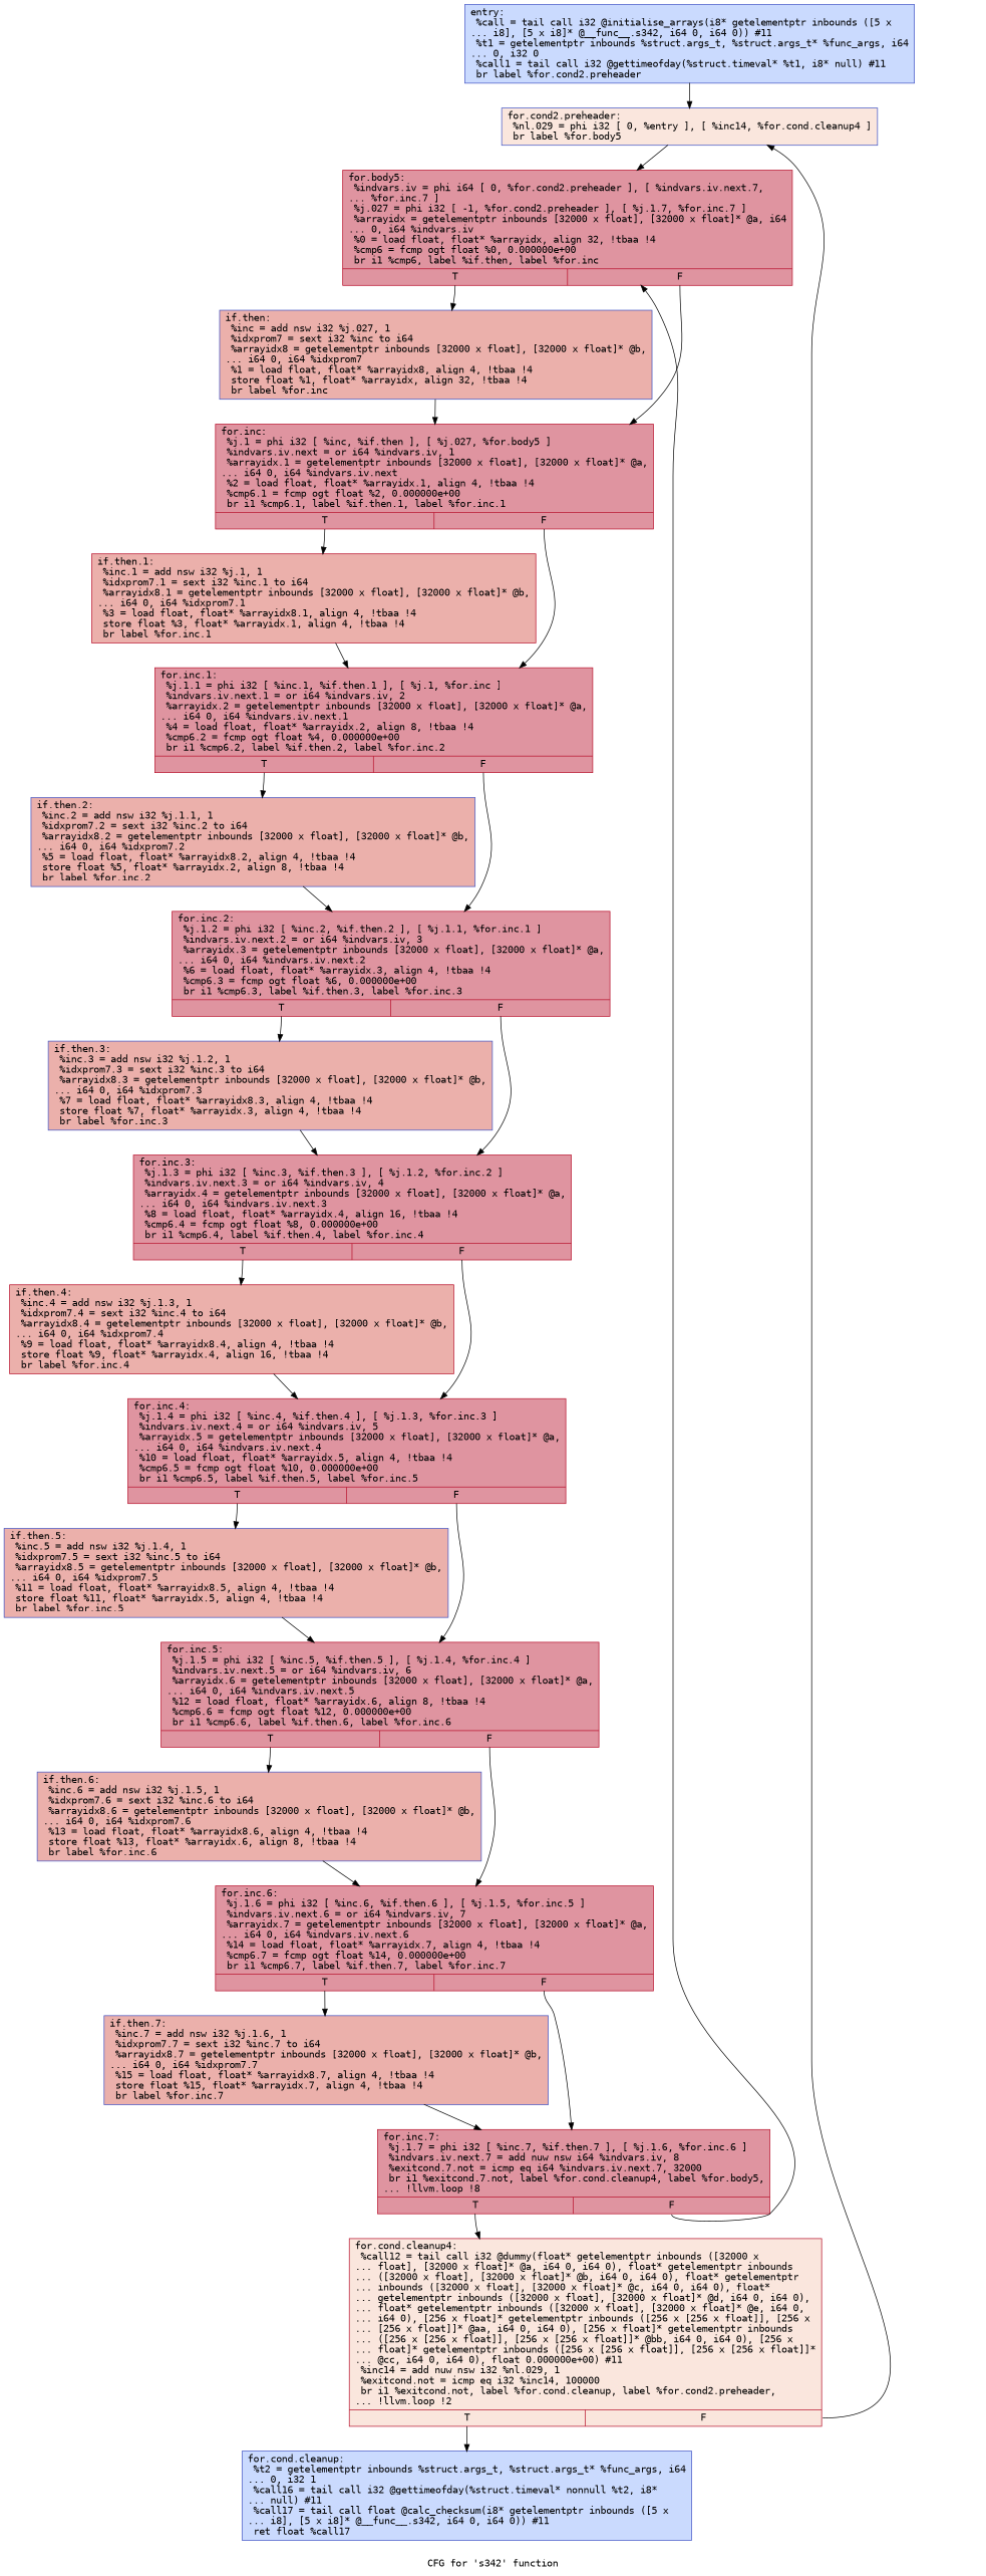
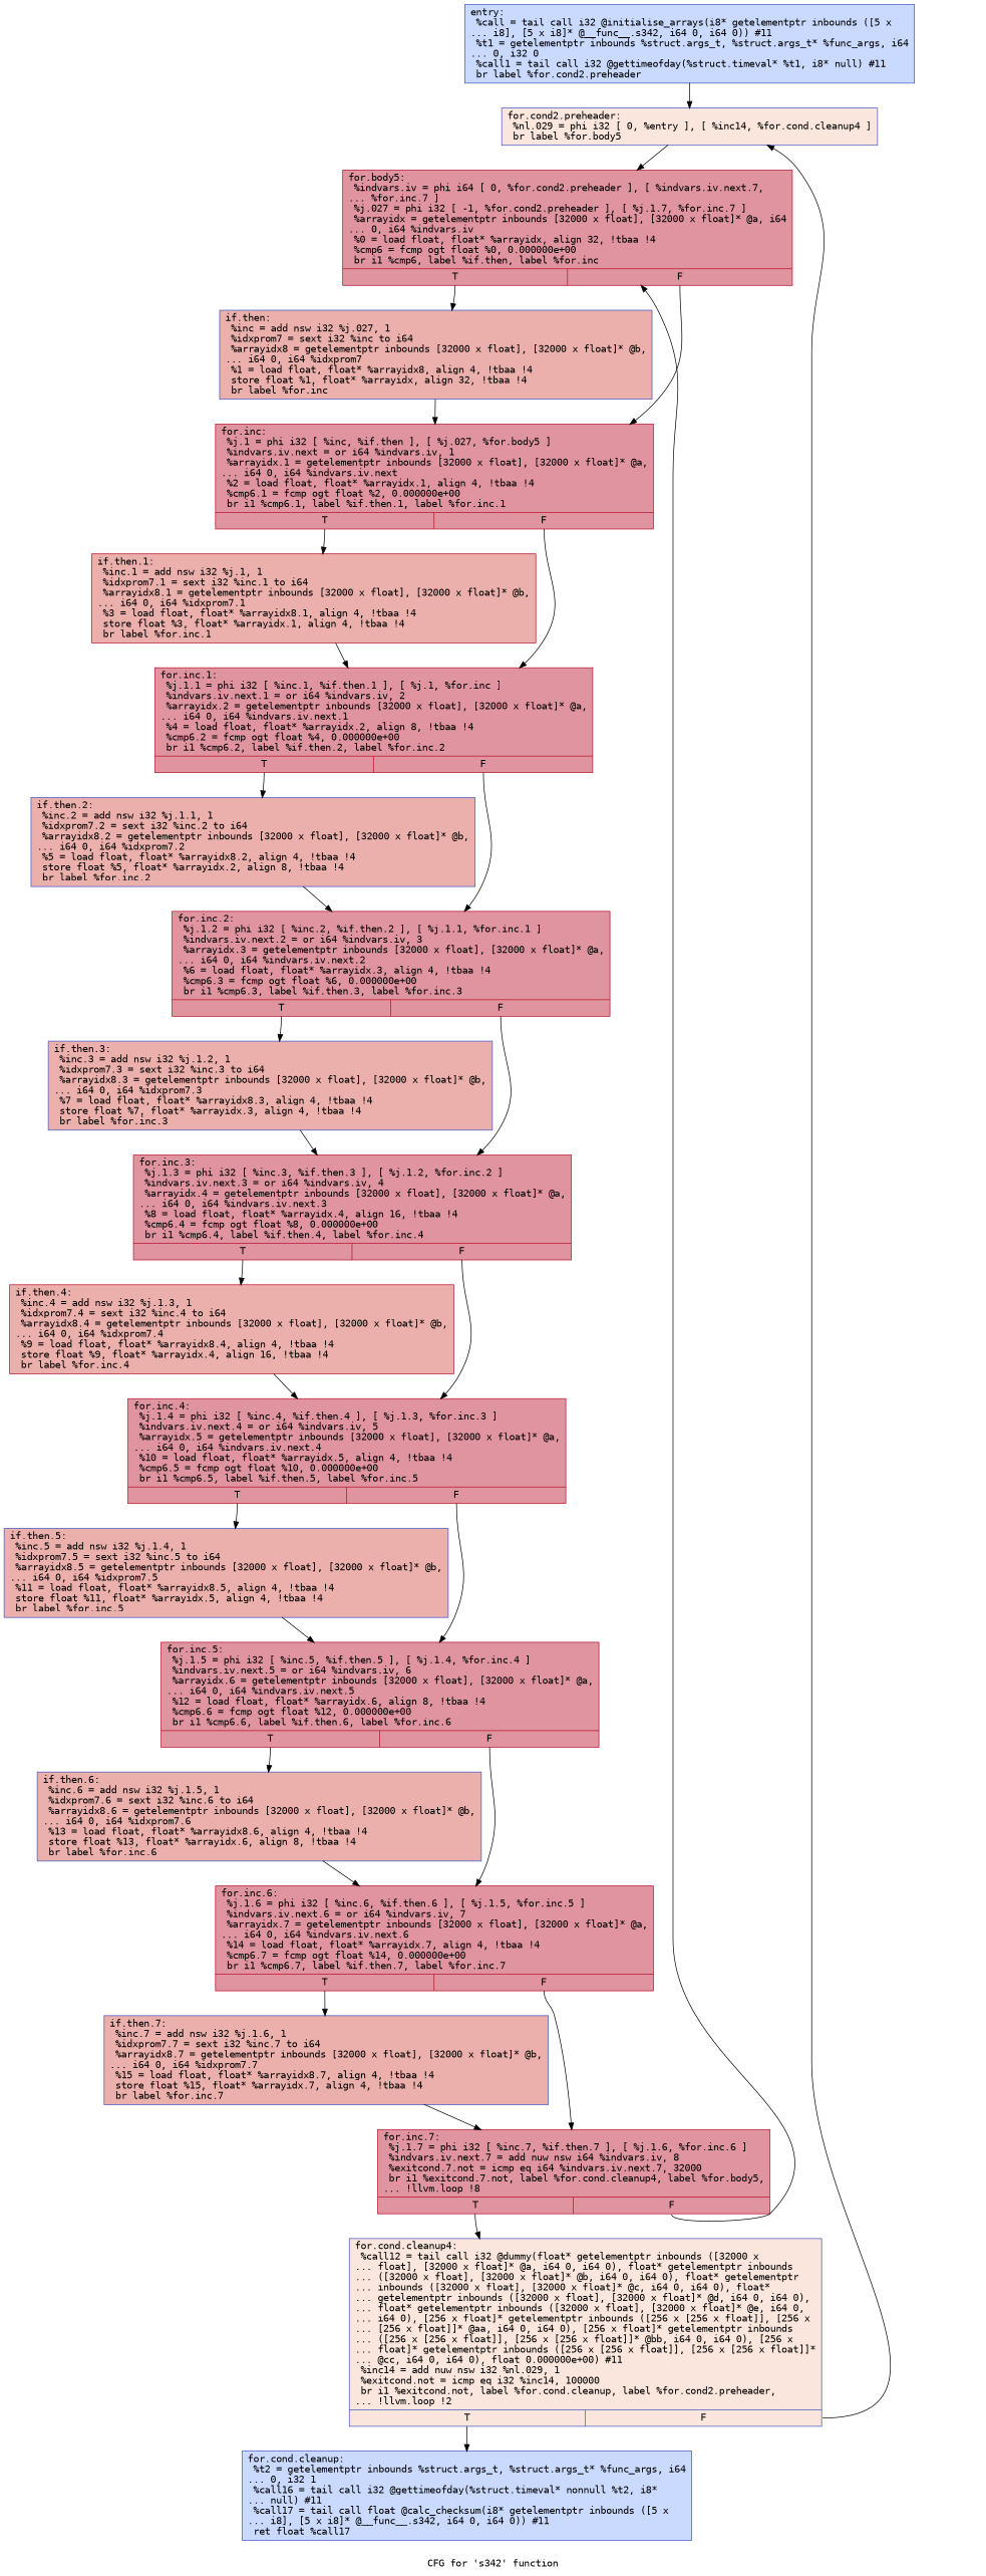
  digraph {
    fontname="DejaVu Sans Mono"
    label="CFG for 's342' function"
    node [color="#b70d28ff" fillcolor="#b70d2870" fontname="DejaVu Sans Mono" shape=record style=filled]
    edge [fontname="DejaVu Sans Mono"]
    n1 [color="#3d50c3ff" fillcolor="#88abfd70" label="{entry:\l  %call = tail call i32 @initialise_arrays(i8* getelementptr inbounds ([5 x\l... i8], [5 x i8]* @__func__.s342, i64 0, i64 0)) #11\l  %t1 = getelementptr inbounds %struct.args_t, %struct.args_t* %func_args, i64\l... 0, i32 0\l  %call1 = tail call i32 @gettimeofday(%struct.timeval* %t1, i8* null) #11\l  br label %for.cond2.preheader\l}"]
    n2 [color="#3d50c3ff" fillcolor="#f3c7b170" label="{for.cond2.preheader:                              \l  %nl.029 = phi i32 [ 0, %entry ], [ %inc14, %for.cond.cleanup4 ]\l  br label %for.body5\l}"]
    n3 [label="{for.body5:                                        \l  %indvars.iv = phi i64 [ 0, %for.cond2.preheader ], [ %indvars.iv.next.7,\l... %for.inc.7 ]\l  %j.027 = phi i32 [ -1, %for.cond2.preheader ], [ %j.1.7, %for.inc.7 ]\l  %arrayidx = getelementptr inbounds [32000 x float], [32000 x float]* @a, i64\l... 0, i64 %indvars.iv\l  %0 = load float, float* %arrayidx, align 32, !tbaa !4\l  %cmp6 = fcmp ogt float %0, 0.000000e+00\l  br i1 %cmp6, label %if.then, label %for.inc\l|{<s0>T|<s1>F}}"]
    n4 [color="#3d50c3ff" fillcolor="#d24b4070" label="{if.then:                                          \l  %inc = add nsw i32 %j.027, 1\l  %idxprom7 = sext i32 %inc to i64\l  %arrayidx8 = getelementptr inbounds [32000 x float], [32000 x float]* @b,\l... i64 0, i64 %idxprom7\l  %1 = load float, float* %arrayidx8, align 4, !tbaa !4\l  store float %1, float* %arrayidx, align 32, !tbaa !4\l  br label %for.inc\l}"]
    n5 [label="{for.inc:                                          \l  %j.1 = phi i32 [ %inc, %if.then ], [ %j.027, %for.body5 ]\l  %indvars.iv.next = or i64 %indvars.iv, 1\l  %arrayidx.1 = getelementptr inbounds [32000 x float], [32000 x float]* @a,\l... i64 0, i64 %indvars.iv.next\l  %2 = load float, float* %arrayidx.1, align 4, !tbaa !4\l  %cmp6.1 = fcmp ogt float %2, 0.000000e+00\l  br i1 %cmp6.1, label %if.then.1, label %for.inc.1\l|{<s0>T|<s1>F}}"]
    n6 [fillcolor="#d24b4070" label="{if.then.1:                                        \l  %inc.1 = add nsw i32 %j.1, 1\l  %idxprom7.1 = sext i32 %inc.1 to i64\l  %arrayidx8.1 = getelementptr inbounds [32000 x float], [32000 x float]* @b,\l... i64 0, i64 %idxprom7.1\l  %3 = load float, float* %arrayidx8.1, align 4, !tbaa !4\l  store float %3, float* %arrayidx.1, align 4, !tbaa !4\l  br label %for.inc.1\l}"]
    n7 [label="{for.inc.1:                                        \l  %j.1.1 = phi i32 [ %inc.1, %if.then.1 ], [ %j.1, %for.inc ]\l  %indvars.iv.next.1 = or i64 %indvars.iv, 2\l  %arrayidx.2 = getelementptr inbounds [32000 x float], [32000 x float]* @a,\l... i64 0, i64 %indvars.iv.next.1\l  %4 = load float, float* %arrayidx.2, align 8, !tbaa !4\l  %cmp6.2 = fcmp ogt float %4, 0.000000e+00\l  br i1 %cmp6.2, label %if.then.2, label %for.inc.2\l|{<s0>T|<s1>F}}"]
    n8 [color="#3d50c3ff" fillcolor="#88abfd70" label="{for.cond.cleanup:                                 \l  %t2 = getelementptr inbounds %struct.args_t, %struct.args_t* %func_args, i64\l... 0, i32 1\l  %call16 = tail call i32 @gettimeofday(%struct.timeval* nonnull %t2, i8*\l... null) #11\l  %call17 = tail call float @calc_checksum(i8* getelementptr inbounds ([5 x\l... i8], [5 x i8]* @__func__.s342, i64 0, i64 0)) #11\l  ret float %call17\l}"]
-   n9 [fillcolor="#f3c7b170" label="{for.cond.cleanup4:                                \l  %call12 = tail call i32 @dummy(float* getelementptr inbounds ([32000 x\l... float], [32000 x float]* @a, i64 0, i64 0), float* getelementptr inbounds\l... ([32000 x float], [32000 x float]* @b, i64 0, i64 0), float* getelementptr\l... inbounds ([32000 x float], [32000 x float]* @c, i64 0, i64 0), float*\l... getelementptr inbounds ([32000 x float], [32000 x float]* @d, i64 0, i64 0),\l... float* getelementptr inbounds ([32000 x float], [32000 x float]* @e, i64 0,\l... i64 0), [256 x float]* getelementptr inbounds ([256 x [256 x float]], [256 x\l... [256 x float]]* @aa, i64 0, i64 0), [256 x float]* getelementptr inbounds\l... ([256 x [256 x float]], [256 x [256 x float]]* @bb, i64 0, i64 0), [256 x\l... float]* getelementptr inbounds ([256 x [256 x float]], [256 x [256 x float]]*\l... @cc, i64 0, i64 0), float 0.000000e+00) #11\l  %inc14 = add nuw nsw i32 %nl.029, 1\l  %exitcond.not = icmp eq i32 %inc14, 100000\l  br i1 %exitcond.not, label %for.cond.cleanup, label %for.cond2.preheader,\l... !llvm.loop !2\l|{<s0>T|<s1>F}}"]
+   n9 [color="#3d50c3ff" fillcolor="#f3c7b170" label="{for.cond.cleanup4:                                \l  %call12 = tail call i32 @dummy(float* getelementptr inbounds ([32000 x\l... float], [32000 x float]* @a, i64 0, i64 0), float* getelementptr inbounds\l... ([32000 x float], [32000 x float]* @b, i64 0, i64 0), float* getelementptr\l... inbounds ([32000 x float], [32000 x float]* @c, i64 0, i64 0), float*\l... getelementptr inbounds ([32000 x float], [32000 x float]* @d, i64 0, i64 0),\l... float* getelementptr inbounds ([32000 x float], [32000 x float]* @e, i64 0,\l... i64 0), [256 x float]* getelementptr inbounds ([256 x [256 x float]], [256 x\l... [256 x float]]* @aa, i64 0, i64 0), [256 x float]* getelementptr inbounds\l... ([256 x [256 x float]], [256 x [256 x float]]* @bb, i64 0, i64 0), [256 x\l... float]* getelementptr inbounds ([256 x [256 x float]], [256 x [256 x float]]*\l... @cc, i64 0, i64 0), float 0.000000e+00) #11\l  %inc14 = add nuw nsw i32 %nl.029, 1\l  %exitcond.not = icmp eq i32 %inc14, 100000\l  br i1 %exitcond.not, label %for.cond.cleanup, label %for.cond2.preheader,\l... !llvm.loop !2\l|{<s0>T|<s1>F}}"]
    n10 [color="#3d50c3ff" fillcolor="#d24b4070" label="{if.then.2:                                        \l  %inc.2 = add nsw i32 %j.1.1, 1\l  %idxprom7.2 = sext i32 %inc.2 to i64\l  %arrayidx8.2 = getelementptr inbounds [32000 x float], [32000 x float]* @b,\l... i64 0, i64 %idxprom7.2\l  %5 = load float, float* %arrayidx8.2, align 4, !tbaa !4\l  store float %5, float* %arrayidx.2, align 8, !tbaa !4\l  br label %for.inc.2\l}"]
    n11 [label="{for.inc.2:                                        \l  %j.1.2 = phi i32 [ %inc.2, %if.then.2 ], [ %j.1.1, %for.inc.1 ]\l  %indvars.iv.next.2 = or i64 %indvars.iv, 3\l  %arrayidx.3 = getelementptr inbounds [32000 x float], [32000 x float]* @a,\l... i64 0, i64 %indvars.iv.next.2\l  %6 = load float, float* %arrayidx.3, align 4, !tbaa !4\l  %cmp6.3 = fcmp ogt float %6, 0.000000e+00\l  br i1 %cmp6.3, label %if.then.3, label %for.inc.3\l|{<s0>T|<s1>F}}"]
    n12 [color="#3d50c3ff" fillcolor="#d24b4070" label="{if.then.3:                                        \l  %inc.3 = add nsw i32 %j.1.2, 1\l  %idxprom7.3 = sext i32 %inc.3 to i64\l  %arrayidx8.3 = getelementptr inbounds [32000 x float], [32000 x float]* @b,\l... i64 0, i64 %idxprom7.3\l  %7 = load float, float* %arrayidx8.3, align 4, !tbaa !4\l  store float %7, float* %arrayidx.3, align 4, !tbaa !4\l  br label %for.inc.3\l}"]
    n13 [label="{for.inc.3:                                        \l  %j.1.3 = phi i32 [ %inc.3, %if.then.3 ], [ %j.1.2, %for.inc.2 ]\l  %indvars.iv.next.3 = or i64 %indvars.iv, 4\l  %arrayidx.4 = getelementptr inbounds [32000 x float], [32000 x float]* @a,\l... i64 0, i64 %indvars.iv.next.3\l  %8 = load float, float* %arrayidx.4, align 16, !tbaa !4\l  %cmp6.4 = fcmp ogt float %8, 0.000000e+00\l  br i1 %cmp6.4, label %if.then.4, label %for.inc.4\l|{<s0>T|<s1>F}}"]
    n14 [fillcolor="#d24b4070" label="{if.then.4:                                        \l  %inc.4 = add nsw i32 %j.1.3, 1\l  %idxprom7.4 = sext i32 %inc.4 to i64\l  %arrayidx8.4 = getelementptr inbounds [32000 x float], [32000 x float]* @b,\l... i64 0, i64 %idxprom7.4\l  %9 = load float, float* %arrayidx8.4, align 4, !tbaa !4\l  store float %9, float* %arrayidx.4, align 16, !tbaa !4\l  br label %for.inc.4\l}"]
    n15 [label="{for.inc.4:                                        \l  %j.1.4 = phi i32 [ %inc.4, %if.then.4 ], [ %j.1.3, %for.inc.3 ]\l  %indvars.iv.next.4 = or i64 %indvars.iv, 5\l  %arrayidx.5 = getelementptr inbounds [32000 x float], [32000 x float]* @a,\l... i64 0, i64 %indvars.iv.next.4\l  %10 = load float, float* %arrayidx.5, align 4, !tbaa !4\l  %cmp6.5 = fcmp ogt float %10, 0.000000e+00\l  br i1 %cmp6.5, label %if.then.5, label %for.inc.5\l|{<s0>T|<s1>F}}"]
    n16 [color="#3d50c3ff" fillcolor="#d24b4070" label="{if.then.5:                                        \l  %inc.5 = add nsw i32 %j.1.4, 1\l  %idxprom7.5 = sext i32 %inc.5 to i64\l  %arrayidx8.5 = getelementptr inbounds [32000 x float], [32000 x float]* @b,\l... i64 0, i64 %idxprom7.5\l  %11 = load float, float* %arrayidx8.5, align 4, !tbaa !4\l  store float %11, float* %arrayidx.5, align 4, !tbaa !4\l  br label %for.inc.5\l}"]
    n17 [label="{for.inc.5:                                        \l  %j.1.5 = phi i32 [ %inc.5, %if.then.5 ], [ %j.1.4, %for.inc.4 ]\l  %indvars.iv.next.5 = or i64 %indvars.iv, 6\l  %arrayidx.6 = getelementptr inbounds [32000 x float], [32000 x float]* @a,\l... i64 0, i64 %indvars.iv.next.5\l  %12 = load float, float* %arrayidx.6, align 8, !tbaa !4\l  %cmp6.6 = fcmp ogt float %12, 0.000000e+00\l  br i1 %cmp6.6, label %if.then.6, label %for.inc.6\l|{<s0>T|<s1>F}}"]
    n18 [color="#3d50c3ff" fillcolor="#d24b4070" label="{if.then.6:                                        \l  %inc.6 = add nsw i32 %j.1.5, 1\l  %idxprom7.6 = sext i32 %inc.6 to i64\l  %arrayidx8.6 = getelementptr inbounds [32000 x float], [32000 x float]* @b,\l... i64 0, i64 %idxprom7.6\l  %13 = load float, float* %arrayidx8.6, align 4, !tbaa !4\l  store float %13, float* %arrayidx.6, align 8, !tbaa !4\l  br label %for.inc.6\l}"]
    n19 [label="{for.inc.6:                                        \l  %j.1.6 = phi i32 [ %inc.6, %if.then.6 ], [ %j.1.5, %for.inc.5 ]\l  %indvars.iv.next.6 = or i64 %indvars.iv, 7\l  %arrayidx.7 = getelementptr inbounds [32000 x float], [32000 x float]* @a,\l... i64 0, i64 %indvars.iv.next.6\l  %14 = load float, float* %arrayidx.7, align 4, !tbaa !4\l  %cmp6.7 = fcmp ogt float %14, 0.000000e+00\l  br i1 %cmp6.7, label %if.then.7, label %for.inc.7\l|{<s0>T|<s1>F}}"]
    n20 [color="#3d50c3ff" fillcolor="#d24b4070" label="{if.then.7:                                        \l  %inc.7 = add nsw i32 %j.1.6, 1\l  %idxprom7.7 = sext i32 %inc.7 to i64\l  %arrayidx8.7 = getelementptr inbounds [32000 x float], [32000 x float]* @b,\l... i64 0, i64 %idxprom7.7\l  %15 = load float, float* %arrayidx8.7, align 4, !tbaa !4\l  store float %15, float* %arrayidx.7, align 4, !tbaa !4\l  br label %for.inc.7\l}"]
    n21 [label="{for.inc.7:                                        \l  %j.1.7 = phi i32 [ %inc.7, %if.then.7 ], [ %j.1.6, %for.inc.6 ]\l  %indvars.iv.next.7 = add nuw nsw i64 %indvars.iv, 8\l  %exitcond.7.not = icmp eq i64 %indvars.iv.next.7, 32000\l  br i1 %exitcond.7.not, label %for.cond.cleanup4, label %for.body5,\l... !llvm.loop !8\l|{<s0>T|<s1>F}}"]
    n1 -> n2
    n2 -> n3
    n3 -> n4 [tailport=s0]
    n3 -> n5 [tailport=s1]
    n4 -> n5
    n5 -> n6 [tailport=s0]
    n5 -> n7 [tailport=s1]
    n6 -> n7
    n7 -> n10 [tailport=s0]
    n7 -> n11 [tailport=s1]
    n9 -> n2 [tailport=s1]
    n9 -> n8 [tailport=s0]
    n10 -> n11
    n11 -> n12 [tailport=s0]
    n11 -> n13 [tailport=s1]
    n12 -> n13
    n13 -> n14 [tailport=s0]
    n13 -> n15 [tailport=s1]
    n14 -> n15
    n15 -> n16 [tailport=s0]
    n15 -> n17 [tailport=s1]
    n16 -> n17
    n17 -> n18 [tailport=s0]
    n17 -> n19 [tailport=s1]
    n18 -> n19
    n19 -> n20 [tailport=s0]
    n19 -> n21 [tailport=s1]
    n20 -> n21
    n21 -> n3 [tailport=s1]
    n21 -> n9 [tailport=s0]
  }
